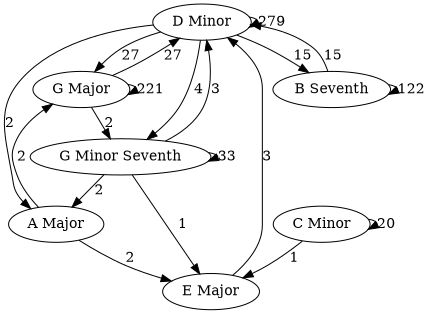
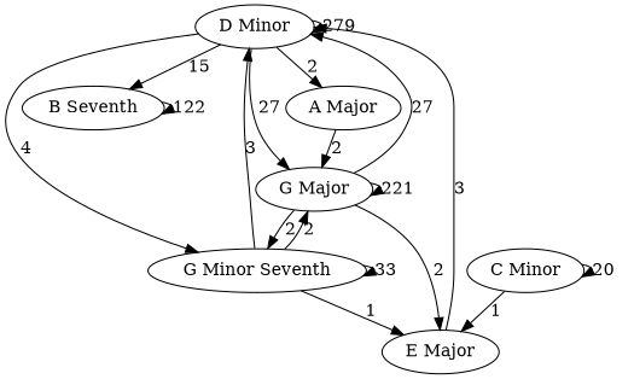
  digraph {
    nodesep=0.1
    ranksep=0.01
    "D Minor"
    "G Major"
    n3 [label="B Seventh"]
    n4 [label="A Major"]
    n5 [label="G Minor Seventh"]
    "E Major"
    "C Minor"
    "D Minor" -> "D Minor" [label=279]
    "D Minor" -> "G Major" [label=27]
    "D Minor" -> n3 [label=15]
    "D Minor" -> n4 [label=2]
    "D Minor" -> n5 [label=4]
    "G Major" -> "D Minor" [label=27]
    "G Major" -> "G Major" [label=221]
    "G Major" -> n5 [label=2]
-   n4 -> "E Major" [label=2]
-   n3 -> "D Minor" [label=15]
+   "G Major" -> "E Major" [label=2]
    n3 -> n3 [label=122]
    n4 -> "G Major" [label=2]
    n5 -> "D Minor" [label=3]
-   n5 -> n4 [label=2]
+   n5 -> "G Major" [label=2]
    n5 -> n5 [label=33]
    n5 -> "E Major" [label=1]
    "E Major" -> "D Minor" [label=3]
    "C Minor" -> "E Major" [label=1]
    "C Minor" -> "C Minor" [label=20]
  }
